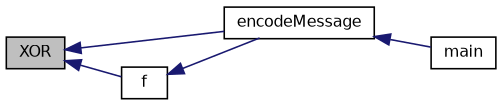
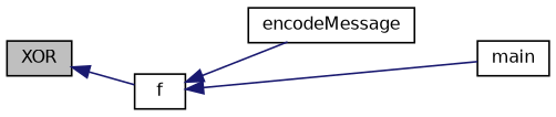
  digraph {
    rankdir=LR
    node [color=black fillcolor=white fontname=Helvetica fontsize=10 shape=record style=filled]
    edge [color=midnightblue dir=back fontname=Helvetica fontsize=10 labelfontname=Helvetica labelfontsize=10 style=solid]
    n1 [fillcolor=grey75 fontcolor=black height=0.2 label=XOR width=0.4]
    n2 [height=0.2 label=encodeMessage width=0.4]
    n3 [height=0.2 label=f width=0.4]
    n4 [height=0.2 label=main width=0.4]
-   n1 -> n2
    n1 -> n3
-   n2 -> n4
+   n3 -> n4
    n3 -> n2
  }
